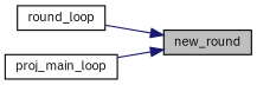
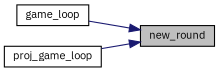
  digraph {
    fontname="IBM Plex Sans"
    rankdir=RL
    node [color=black fillcolor=white fontname="IBM Plex Sans" fontsize=10 shape=record style=filled]
    edge [color=midnightblue dir=back fontname="IBM Plex Sans" fontsize=10 labelfontname=Helvetica labelfontsize=10 style=solid]
    n1 [fillcolor=grey75 fontcolor=black height=0.2 label=new_round width=0.4]
-   n2 [height=0.2 label=round_loop width=0.4]
-   n3 [height=0.2 label=proj_main_loop width=0.4]
+   n2 [height=0.2 label=game_loop width=0.4]
+   n3 [height=0.2 label=proj_game_loop width=0.4]
    n1 -> n2
    n1 -> n3
  }
